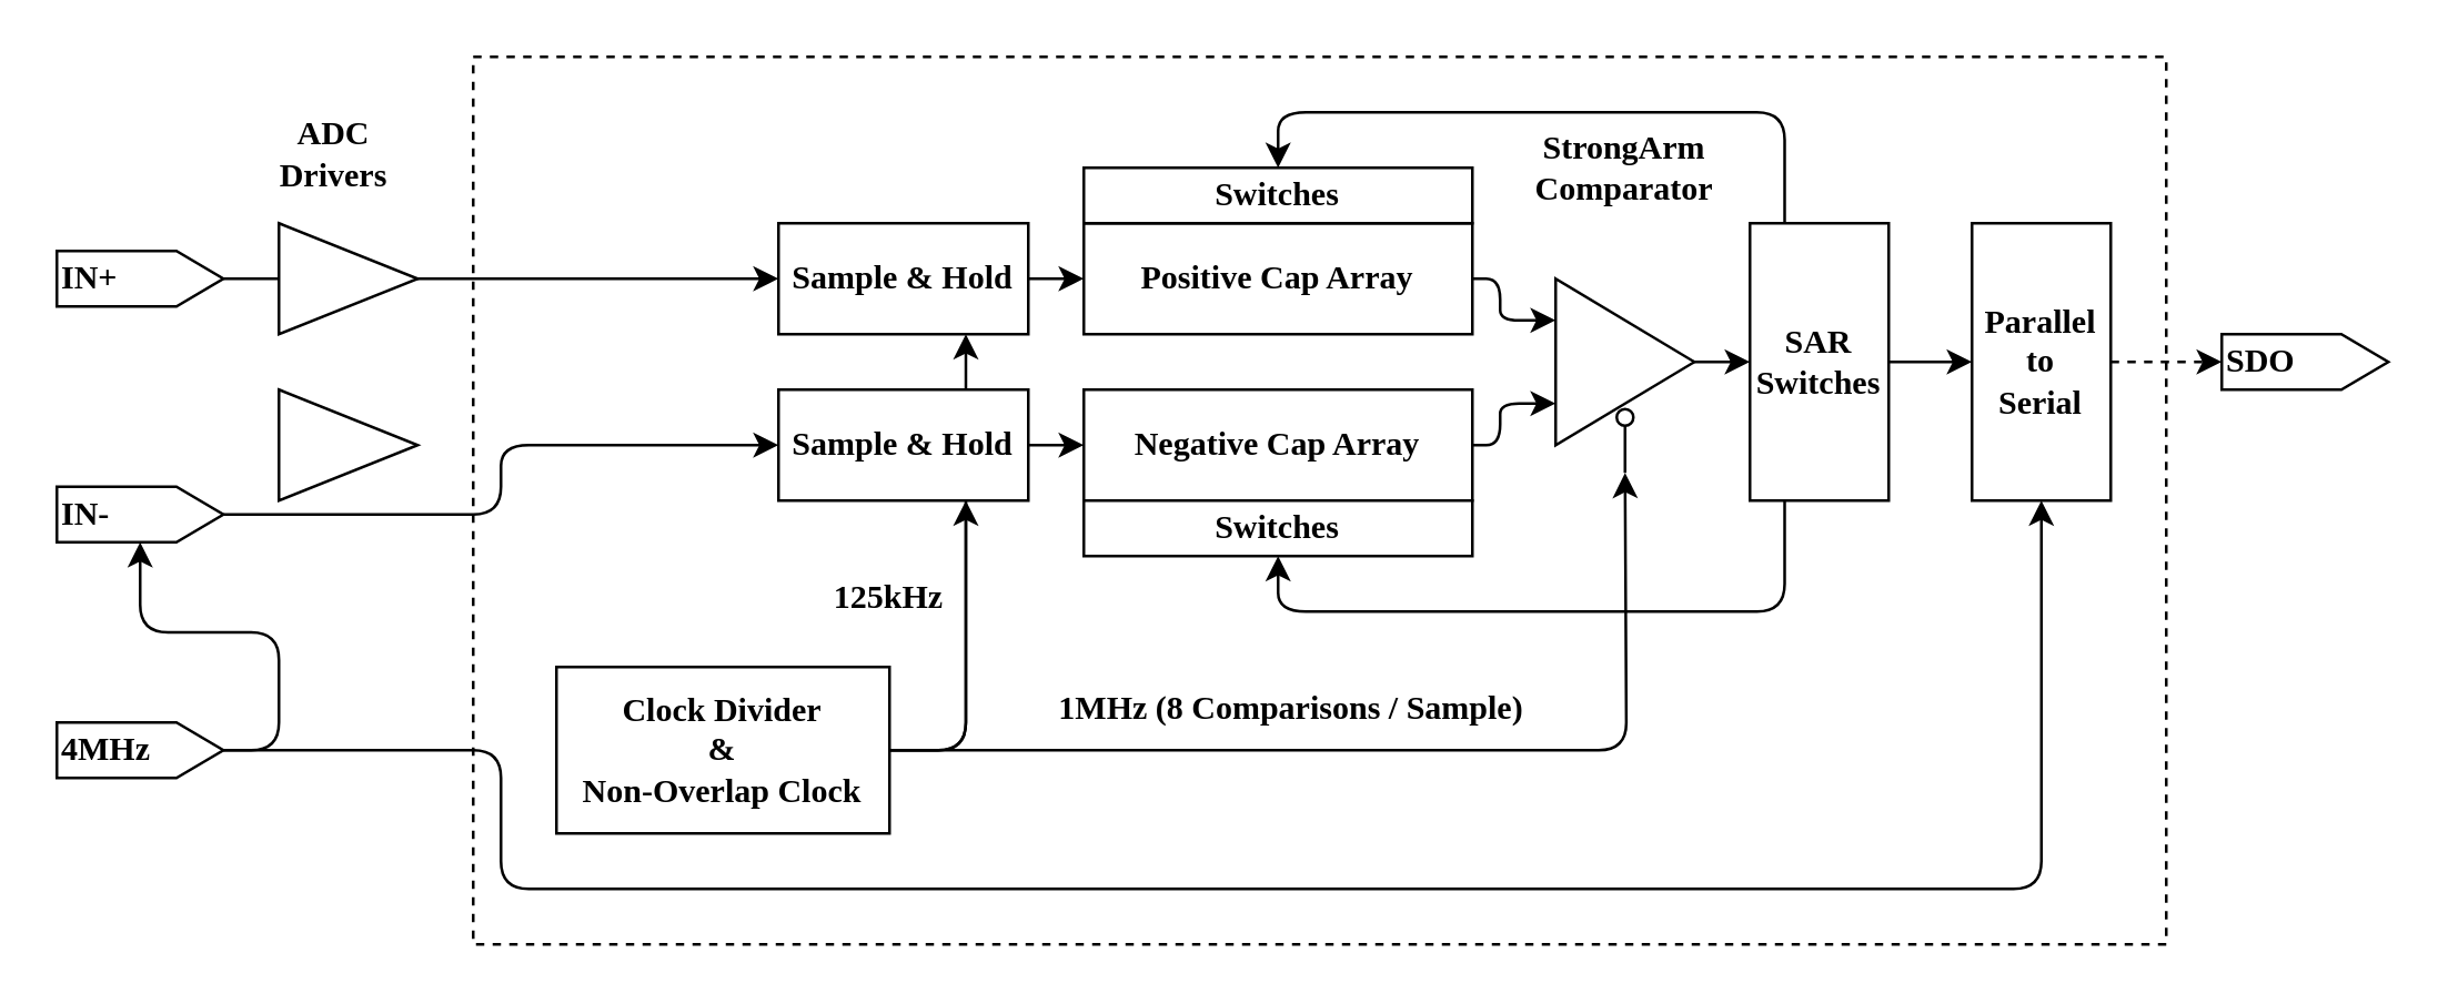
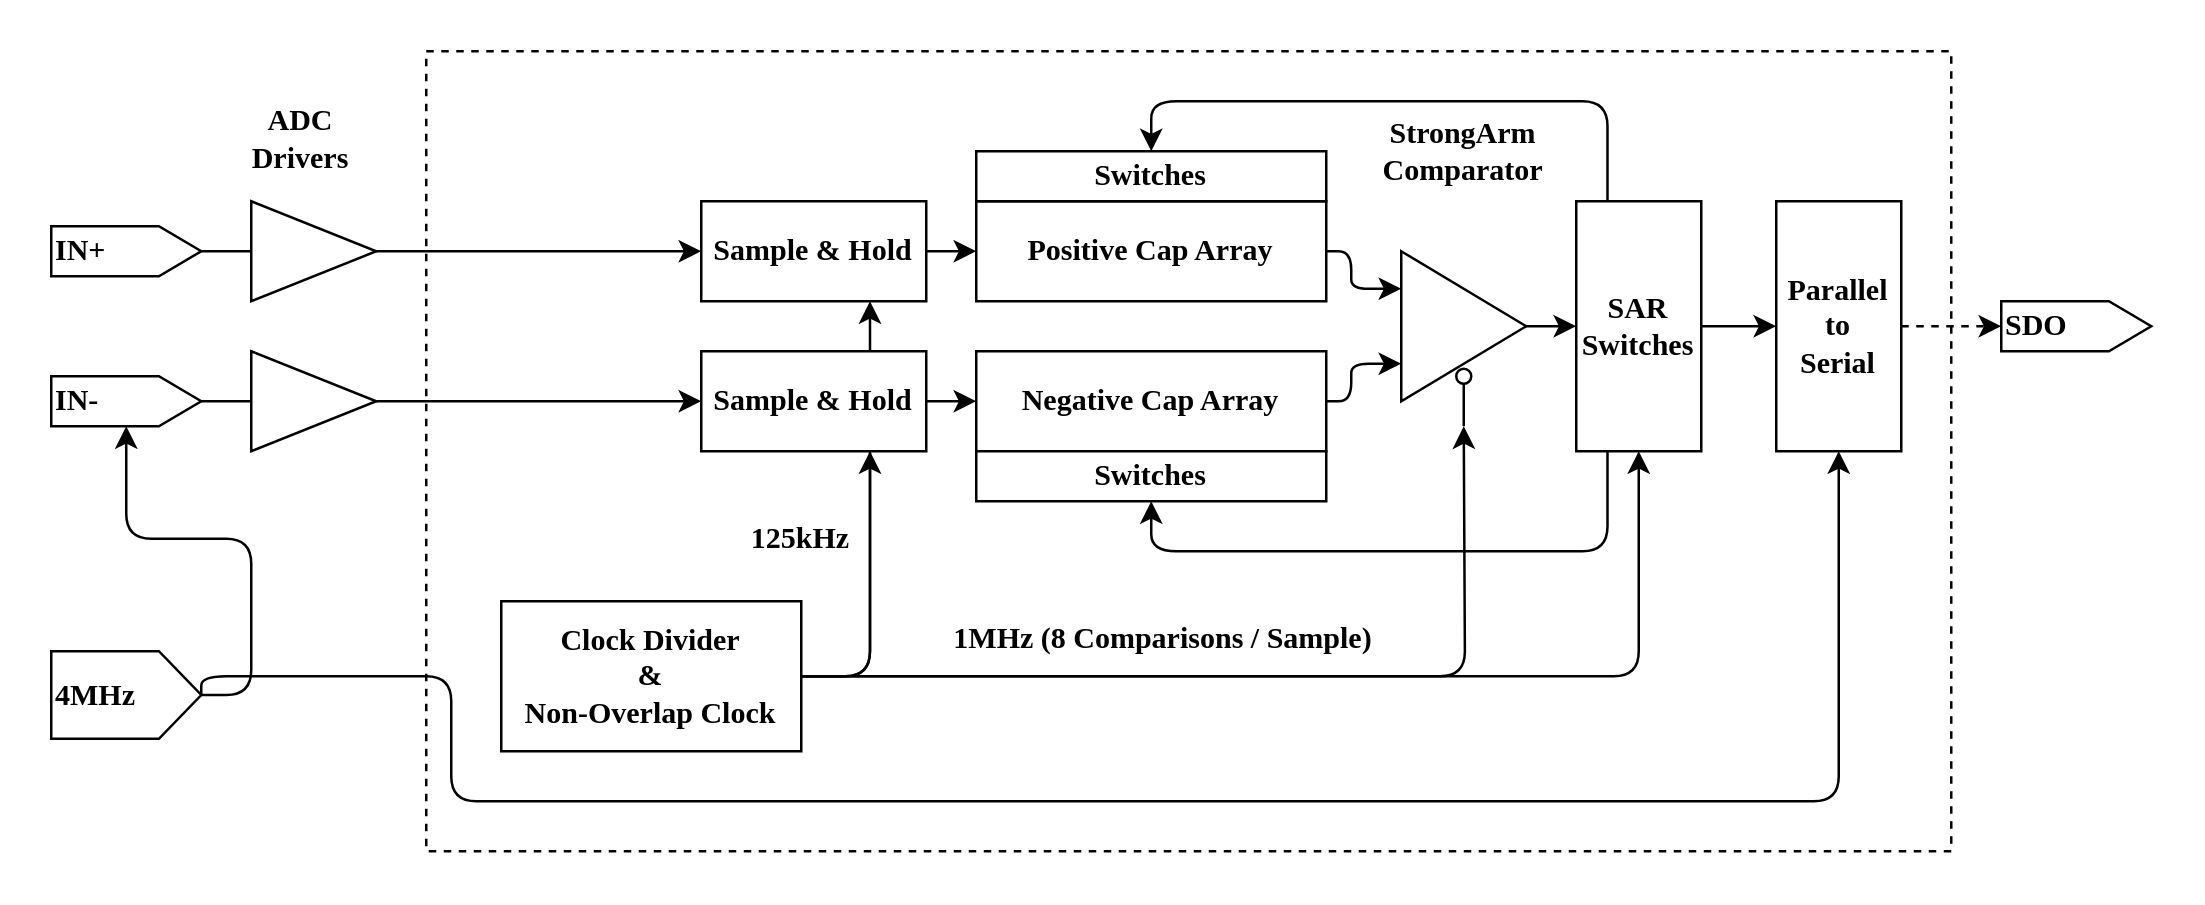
  <mxCell id="0" />
  <mxCell id="1" parent="0" />
  <mxCell id="2" value="" style="rounded=0;whiteSpace=wrap;html=1;fontFamily=Quicksand;fontSource=https%3A%2F%2Ffonts.googleapis.com%2Fcss%3Ffamily%3DQuicksand;fontSize=12;dashed=1;fillColor=none;movable=1;resizable=1;rotatable=1;deletable=1;editable=1;connectable=1;" vertex="1" parent="1"><mxGeometry x="170" y="20" width="610" height="320" as="geometry" /></mxCell>
  <mxCell id="3" style="edgeStyle=orthogonalEdgeStyle;rounded=0;orthogonalLoop=1;jettySize=auto;html=1;exitX=1;exitY=0.5;exitDx=0;exitDy=0;entryX=0;entryY=0.5;entryDx=0;entryDy=0;fontFamily=Quicksand;fontSource=https%3A%2F%2Ffonts.googleapis.com%2Fcss%3Ffamily%3DQuicksand;fontStyle=1" edge="1" parent="1" source="4" target="6"><mxGeometry relative="1" as="geometry" /></mxCell>
  <mxCell id="4" value="Sample &amp;amp; Hold" style="rounded=0;whiteSpace=wrap;html=1;fontFamily=Quicksand;fontSource=https%3A%2F%2Ffonts.googleapis.com%2Fcss%3Ffamily%3DQuicksand;fontStyle=1" vertex="1" parent="1"><mxGeometry x="280" y="80" width="90" height="40" as="geometry" /></mxCell>
  <mxCell id="5" style="edgeStyle=orthogonalEdgeStyle;rounded=1;orthogonalLoop=1;jettySize=auto;html=1;exitX=1;exitY=0.5;exitDx=0;exitDy=0;entryX=0;entryY=0.25;entryDx=0;entryDy=0;fontFamily=Quicksand;fontSource=https%3A%2F%2Ffonts.googleapis.com%2Fcss%3Ffamily%3DQuicksand;fontSize=12;" edge="1" parent="1" source="6" target="13"><mxGeometry relative="1" as="geometry"><Array as="points"><mxPoint x="540" y="100" /><mxPoint x="540" y="115" /></Array></mxGeometry></mxCell>
  <mxCell id="6" value="Positive Cap Array" style="rounded=0;whiteSpace=wrap;html=1;fontFamily=Quicksand;fontSource=https%3A%2F%2Ffonts.googleapis.com%2Fcss%3Ffamily%3DQuicksand;fontStyle=1" vertex="1" parent="1"><mxGeometry x="390" y="80" width="140" height="40" as="geometry" /></mxCell>
  <mxCell id="7" style="edgeStyle=orthogonalEdgeStyle;rounded=1;orthogonalLoop=1;jettySize=auto;html=1;exitX=1;exitY=0.5;exitDx=0;exitDy=0;entryX=0;entryY=0.75;entryDx=0;entryDy=0;fontFamily=Quicksand;fontSource=https%3A%2F%2Ffonts.googleapis.com%2Fcss%3Ffamily%3DQuicksand;fontSize=12;" edge="1" parent="1" source="8" target="13"><mxGeometry relative="1" as="geometry"><Array as="points"><mxPoint x="540" y="160" /><mxPoint x="540" y="145" /></Array></mxGeometry></mxCell>
  <mxCell id="8" value="Negative Cap Array" style="rounded=0;whiteSpace=wrap;html=1;fontFamily=Quicksand;fontSource=https%3A%2F%2Ffonts.googleapis.com%2Fcss%3Ffamily%3DQuicksand;fontStyle=1" vertex="1" parent="1"><mxGeometry x="390" y="140" width="140" height="40" as="geometry" /></mxCell>
  <mxCell id="9" value="Switches" style="rounded=0;whiteSpace=wrap;html=1;fontFamily=Quicksand;fontSource=https%3A%2F%2Ffonts.googleapis.com%2Fcss%3Ffamily%3DQuicksand;fontStyle=1" vertex="1" parent="1"><mxGeometry x="390" y="180" width="140" height="20" as="geometry" /></mxCell>
  <mxCell id="10" value="Switches" style="rounded=0;whiteSpace=wrap;html=1;fontFamily=Quicksand;fontSource=https%3A%2F%2Ffonts.googleapis.com%2Fcss%3Ffamily%3DQuicksand;fontStyle=1" vertex="1" parent="1"><mxGeometry x="390" y="60" width="140" height="20" as="geometry" /></mxCell>
  <mxCell id="11" style="edgeStyle=orthogonalEdgeStyle;rounded=0;orthogonalLoop=1;jettySize=auto;html=1;exitX=1;exitY=0.5;exitDx=0;exitDy=0;entryX=0;entryY=0.5;entryDx=0;entryDy=0;fontFamily=Quicksand;fontSource=https%3A%2F%2Ffonts.googleapis.com%2Fcss%3Ffamily%3DQuicksand;fontStyle=1" edge="1" parent="1" source="24" target="8"><mxGeometry relative="1" as="geometry" /></mxCell>
  <mxCell id="12" style="edgeStyle=orthogonalEdgeStyle;rounded=0;orthogonalLoop=1;jettySize=auto;html=1;exitX=1;exitY=0.5;exitDx=0;exitDy=0;entryX=0;entryY=0.5;entryDx=0;entryDy=0;fontFamily=Quicksand;fontSource=https%3A%2F%2Ffonts.googleapis.com%2Fcss%3Ffamily%3DQuicksand;fontSize=12;" edge="1" parent="1" source="13" target="18"><mxGeometry relative="1" as="geometry" /></mxCell>
  <mxCell id="13" value="" style="triangle;whiteSpace=wrap;html=1;fontFamily=Quicksand;fontSource=https%3A%2F%2Ffonts.googleapis.com%2Fcss%3Ffamily%3DQuicksand;fontStyle=1;fontSize=7;align=left;" vertex="1" parent="1"><mxGeometry x="560" y="100" width="50" height="60" as="geometry" /></mxCell>
  <mxCell id="14" value="&lt;div&gt;&lt;b&gt;&lt;font style=&quot;font-size: 12px;&quot;&gt;StrongArm&lt;/font&gt;&lt;/b&gt;&lt;/div&gt;&lt;div&gt;&lt;b&gt;&lt;font style=&quot;font-size: 12px;&quot;&gt;Comparator&lt;br&gt;&lt;/font&gt;&lt;/b&gt;&lt;/div&gt;" style="text;html=1;strokeColor=none;fillColor=none;align=center;verticalAlign=middle;whiteSpace=wrap;rounded=0;fontFamily=Quicksand;fontSource=https%3A%2F%2Ffonts.googleapis.com%2Fcss%3Ffamily%3DQuicksand;fontSize=7;" vertex="1" parent="1"><mxGeometry x="555" y="45" width="60" height="30" as="geometry" /></mxCell>
  <mxCell id="15" style="edgeStyle=orthogonalEdgeStyle;rounded=1;orthogonalLoop=1;jettySize=auto;html=1;exitX=0.25;exitY=0;exitDx=0;exitDy=0;entryX=0.5;entryY=0;entryDx=0;entryDy=0;fontFamily=Quicksand;fontSource=https%3A%2F%2Ffonts.googleapis.com%2Fcss%3Ffamily%3DQuicksand;fontSize=12;" edge="1" parent="1" source="18" target="10"><mxGeometry relative="1" as="geometry" /></mxCell>
  <mxCell id="16" style="edgeStyle=orthogonalEdgeStyle;rounded=1;orthogonalLoop=1;jettySize=auto;html=1;exitX=0.25;exitY=1;exitDx=0;exitDy=0;entryX=0.5;entryY=1;entryDx=0;entryDy=0;fontFamily=Quicksand;fontSource=https%3A%2F%2Ffonts.googleapis.com%2Fcss%3Ffamily%3DQuicksand;fontSize=12;" edge="1" parent="1" source="18" target="9"><mxGeometry relative="1" as="geometry" /></mxCell>
  <mxCell id="17" style="edgeStyle=orthogonalEdgeStyle;rounded=1;orthogonalLoop=1;jettySize=auto;html=1;exitX=1;exitY=0.5;exitDx=0;exitDy=0;entryX=0;entryY=0.5;entryDx=0;entryDy=0;fontFamily=Quicksand;fontSource=https%3A%2F%2Ffonts.googleapis.com%2Fcss%3Ffamily%3DQuicksand;fontSize=12;" edge="1" parent="1" source="18" target="26"><mxGeometry relative="1" as="geometry" /></mxCell>
  <mxCell id="18" value="&lt;b&gt;SAR Switches&lt;br&gt;&lt;/b&gt;" style="rounded=0;whiteSpace=wrap;html=1;fontFamily=Quicksand;fontSource=https%3A%2F%2Ffonts.googleapis.com%2Fcss%3Ffamily%3DQuicksand;fontSize=12;" vertex="1" parent="1"><mxGeometry x="630" y="80" width="50" height="100" as="geometry" /></mxCell>
  <mxCell id="19" style="edgeStyle=orthogonalEdgeStyle;rounded=1;orthogonalLoop=1;jettySize=auto;html=1;exitX=1;exitY=0.5;exitDx=0;exitDy=0;entryX=0.75;entryY=1;entryDx=0;entryDy=0;fontFamily=Quicksand;fontSource=https%3A%2F%2Ffonts.googleapis.com%2Fcss%3Ffamily%3DQuicksand;fontSize=12;" edge="1" parent="1" source="23" target="4"><mxGeometry relative="1" as="geometry" /></mxCell>
  <mxCell id="20" style="edgeStyle=orthogonalEdgeStyle;rounded=1;orthogonalLoop=1;jettySize=auto;html=1;exitX=1;exitY=0.5;exitDx=0;exitDy=0;entryX=0.75;entryY=1;entryDx=0;entryDy=0;fontFamily=Quicksand;fontSource=https%3A%2F%2Ffonts.googleapis.com%2Fcss%3Ffamily%3DQuicksand;fontSize=12;" edge="1" parent="1" source="23" target="24"><mxGeometry relative="1" as="geometry" /></mxCell>
+ <mxCell id="21" style="edgeStyle=orthogonalEdgeStyle;rounded=1;orthogonalLoop=1;jettySize=auto;html=1;exitX=1;exitY=0.5;exitDx=0;exitDy=0;entryX=0.5;entryY=1;entryDx=0;entryDy=0;fontFamily=Quicksand;fontSource=https%3A%2F%2Ffonts.googleapis.com%2Fcss%3Ffamily%3DQuicksand;fontSize=12;" edge="1" parent="1" source="23" target="18"><mxGeometry relative="1" as="geometry" /></mxCell>
  <mxCell id="22" style="edgeStyle=orthogonalEdgeStyle;rounded=1;orthogonalLoop=1;jettySize=auto;html=1;exitX=1;exitY=0.5;exitDx=0;exitDy=0;fontFamily=Quicksand;fontSource=https%3A%2F%2Ffonts.googleapis.com%2Fcss%3Ffamily%3DQuicksand;fontSize=12;" edge="1" parent="1" source="23"><mxGeometry relative="1" as="geometry"><mxPoint x="585" y="170" as="targetPoint" /></mxGeometry></mxCell>
  <mxCell id="23" value="&lt;div&gt;&lt;b&gt;Clock Divider&lt;/b&gt;&lt;/div&gt;&lt;div&gt;&lt;b&gt;&amp;amp;&lt;/b&gt;&lt;/div&gt;&lt;div&gt;&lt;b&gt;Non-Overlap Clock&lt;br&gt;&lt;/b&gt;&lt;/div&gt;" style="rounded=0;whiteSpace=wrap;html=1;fontFamily=Quicksand;fontSource=https%3A%2F%2Ffonts.googleapis.com%2Fcss%3Ffamily%3DQuicksand;fontSize=12;" vertex="1" parent="1"><mxGeometry x="200" y="240" width="120" height="60" as="geometry" /></mxCell>
  <mxCell id="24" value="Sample &amp;amp; Hold" style="rounded=0;whiteSpace=wrap;html=1;fontFamily=Quicksand;fontSource=https%3A%2F%2Ffonts.googleapis.com%2Fcss%3Ffamily%3DQuicksand;fontStyle=1" vertex="1" parent="1"><mxGeometry x="280" y="140" width="90" height="40" as="geometry" /></mxCell>
  <mxCell id="25" style="edgeStyle=orthogonalEdgeStyle;rounded=1;orthogonalLoop=1;jettySize=auto;html=1;exitX=1;exitY=0.5;exitDx=0;exitDy=0;entryX=0;entryY=0.5;entryDx=0;entryDy=0;entryPerimeter=0;fontFamily=Quicksand;fontSource=https%3A%2F%2Ffonts.googleapis.com%2Fcss%3Ffamily%3DQuicksand;fontSize=12;startArrow=none;startFill=0;endArrow=classic;endFill=1;dashed=1;" edge="1" parent="1" source="26" target="37"><mxGeometry relative="1" as="geometry" /></mxCell>
  <mxCell id="26" value="&lt;div&gt;&lt;b&gt;Parallel&lt;/b&gt;&lt;/div&gt;&lt;div&gt;&lt;b&gt;to&lt;/b&gt;&lt;/div&gt;&lt;div&gt;&lt;b&gt;Serial&lt;br&gt;&lt;/b&gt;&lt;/div&gt;" style="rounded=0;whiteSpace=wrap;html=1;fontFamily=Quicksand;fontSource=https%3A%2F%2Ffonts.googleapis.com%2Fcss%3Ffamily%3DQuicksand;fontSize=12;" vertex="1" parent="1"><mxGeometry x="710" y="80" width="50" height="100" as="geometry" /></mxCell>
  <mxCell id="27" style="edgeStyle=orthogonalEdgeStyle;rounded=1;orthogonalLoop=1;jettySize=auto;html=1;exitX=1;exitY=0.5;exitDx=0;exitDy=0;exitPerimeter=0;fontFamily=Quicksand;fontSource=https%3A%2F%2Ffonts.googleapis.com%2Fcss%3Ffamily%3DQuicksand;fontSize=12;" edge="1" parent="1" source="29" target="33"><mxGeometry relative="1" as="geometry" /></mxCell>
  <mxCell id="28" style="edgeStyle=orthogonalEdgeStyle;rounded=1;orthogonalLoop=1;jettySize=auto;html=1;exitX=1;exitY=0.5;exitDx=0;exitDy=0;exitPerimeter=0;entryX=0.5;entryY=1;entryDx=0;entryDy=0;fontFamily=Quicksand;fontSource=https%3A%2F%2Ffonts.googleapis.com%2Fcss%3Ffamily%3DQuicksand;fontSize=12;" edge="1" parent="1" source="29" target="26"><mxGeometry relative="1" as="geometry"><Array as="points"><mxPoint x="180" y="270" /><mxPoint x="180" y="320" /><mxPoint x="735" y="320" /></Array></mxGeometry></mxCell>
- <mxCell id="29" value="&lt;div align=&quot;left&quot;&gt;&lt;b&gt;4MHz&lt;/b&gt;&lt;/div&gt;" style="html=1;shadow=0;dashed=0;align=left;verticalAlign=middle;shape=mxgraph.arrows2.arrow;dy=0;dx=16.93;notch=0;fontFamily=Quicksand;fontSource=https%3A%2F%2Ffonts.googleapis.com%2Fcss%3Ffamily%3DQuicksand;fontSize=12;" vertex="1" parent="1"><mxGeometry x="20" y="260" width="60" height="20" as="geometry" /></mxCell>
+ <mxCell id="29" value="&lt;div align=&quot;left&quot;&gt;&lt;b&gt;4MHz&lt;/b&gt;&lt;/div&gt;" style="html=1;shadow=0;dashed=0;align=left;verticalAlign=middle;shape=mxgraph.arrows2.arrow;dy=0;dx=16.93;notch=0;fontFamily=Quicksand;fontSource=https%3A%2F%2Ffonts.googleapis.com%2Fcss%3Ffamily%3DQuicksand;fontSize=12;" vertex="1" parent="1"><mxGeometry x="20" y="260" width="60" height="35" as="geometry" /></mxCell>
  <mxCell id="30" style="edgeStyle=orthogonalEdgeStyle;rounded=1;orthogonalLoop=1;jettySize=auto;html=1;exitX=1;exitY=0.5;exitDx=0;exitDy=0;exitPerimeter=0;entryX=0;entryY=0.5;entryDx=0;entryDy=0;fontFamily=Quicksand;fontSource=https%3A%2F%2Ffonts.googleapis.com%2Fcss%3Ffamily%3DQuicksand;fontSize=12;" edge="1" parent="1" source="31" target="4"><mxGeometry relative="1" as="geometry" /></mxCell>
  <mxCell id="31" value="&lt;b&gt;IN+&lt;/b&gt;" style="html=1;shadow=0;dashed=0;align=left;verticalAlign=middle;shape=mxgraph.arrows2.arrow;dy=0;dx=16.93;notch=0;fontFamily=Quicksand;fontSource=https%3A%2F%2Ffonts.googleapis.com%2Fcss%3Ffamily%3DQuicksand;fontSize=12;" vertex="1" parent="1"><mxGeometry x="20" y="90" width="60" height="20" as="geometry" /></mxCell>
  <mxCell id="32" style="edgeStyle=orthogonalEdgeStyle;rounded=1;orthogonalLoop=1;jettySize=auto;html=1;exitX=1;exitY=0.5;exitDx=0;exitDy=0;exitPerimeter=0;entryX=0;entryY=0.5;entryDx=0;entryDy=0;fontFamily=Quicksand;fontSource=https%3A%2F%2Ffonts.googleapis.com%2Fcss%3Ffamily%3DQuicksand;fontSize=12;" edge="1" parent="1" source="33" target="24"><mxGeometry relative="1" as="geometry" /></mxCell>
- <mxCell id="33" value="&lt;b&gt;IN-&lt;/b&gt;" style="html=1;shadow=0;dashed=0;align=left;verticalAlign=middle;shape=mxgraph.arrows2.arrow;dy=0;dx=16.93;notch=0;fontFamily=Quicksand;fontSource=https%3A%2F%2Ffonts.googleapis.com%2Fcss%3Ffamily%3DQuicksand;fontSize=12;" vertex="1" parent="1"><mxGeometry x="20" y="175" width="60" height="20" as="geometry" /></mxCell>
+ <mxCell id="33" value="&lt;b&gt;IN-&lt;/b&gt;" style="html=1;shadow=0;dashed=0;align=left;verticalAlign=middle;shape=mxgraph.arrows2.arrow;dy=0;dx=16.93;notch=0;fontFamily=Quicksand;fontSource=https%3A%2F%2Ffonts.googleapis.com%2Fcss%3Ffamily%3DQuicksand;fontSize=12;" vertex="1" parent="1"><mxGeometry x="20" y="150" width="60" height="20" as="geometry" /></mxCell>
  <mxCell id="34" value="&lt;b&gt;125kHz&lt;/b&gt;" style="text;html=1;strokeColor=none;fillColor=none;align=center;verticalAlign=middle;whiteSpace=wrap;rounded=0;fontFamily=Quicksand;fontSource=https%3A%2F%2Ffonts.googleapis.com%2Fcss%3Ffamily%3DQuicksand;fontSize=12;" vertex="1" parent="1"><mxGeometry x="290" y="200" width="60" height="30" as="geometry" /></mxCell>
  <mxCell id="35" value="&lt;b&gt;1MHz (8 Comparisons / Sample)&lt;br&gt;&lt;/b&gt;" style="text;html=1;strokeColor=none;fillColor=none;align=center;verticalAlign=middle;whiteSpace=wrap;rounded=0;fontFamily=Quicksand;fontSource=https%3A%2F%2Ffonts.googleapis.com%2Fcss%3Ffamily%3DQuicksand;fontSize=12;" vertex="1" parent="1"><mxGeometry x="350" y="240" width="230" height="30" as="geometry" /></mxCell>
  <mxCell id="36" style="edgeStyle=orthogonalEdgeStyle;rounded=1;orthogonalLoop=1;jettySize=auto;html=1;fontFamily=Quicksand;fontSource=https%3A%2F%2Ffonts.googleapis.com%2Fcss%3Ffamily%3DQuicksand;fontSize=12;endArrow=none;endFill=0;startArrow=oval;startFill=0;" edge="1" parent="1"><mxGeometry relative="1" as="geometry"><mxPoint x="585" y="150" as="sourcePoint" /><mxPoint x="585" y="170" as="targetPoint" /></mxGeometry></mxCell>
  <mxCell id="37" value="&lt;b&gt;SDO&lt;/b&gt;" style="html=1;shadow=0;dashed=0;align=left;verticalAlign=middle;shape=mxgraph.arrows2.arrow;dy=0;dx=16.93;notch=0;fontFamily=Quicksand;fontSource=https%3A%2F%2Ffonts.googleapis.com%2Fcss%3Ffamily%3DQuicksand;fontSize=12;" vertex="1" parent="1"><mxGeometry x="800" y="120" width="60" height="20" as="geometry" /></mxCell>
  <mxCell id="38" value="" style="triangle;whiteSpace=wrap;html=1;fontFamily=Quicksand;fontSource=https%3A%2F%2Ffonts.googleapis.com%2Fcss%3Ffamily%3DQuicksand;fontStyle=1;fontSize=7;align=left;" vertex="1" parent="1"><mxGeometry x="100" y="80" width="50" height="40" as="geometry" /></mxCell>
  <mxCell id="39" value="" style="triangle;whiteSpace=wrap;html=1;fontFamily=Quicksand;fontSource=https%3A%2F%2Ffonts.googleapis.com%2Fcss%3Ffamily%3DQuicksand;fontStyle=1;fontSize=7;align=left;" vertex="1" parent="1"><mxGeometry x="100" y="140" width="50" height="40" as="geometry" /></mxCell>
  <mxCell id="40" value="&lt;b&gt;ADC Drivers&lt;br&gt;&lt;/b&gt;" style="text;html=1;strokeColor=none;fillColor=none;align=center;verticalAlign=middle;whiteSpace=wrap;rounded=0;dashed=1;fontFamily=Quicksand;fontSource=https%3A%2F%2Ffonts.googleapis.com%2Fcss%3Ffamily%3DQuicksand;fontSize=12;" vertex="1" parent="1"><mxGeometry x="90" y="40" width="60" height="30" as="geometry" /></mxCell>
